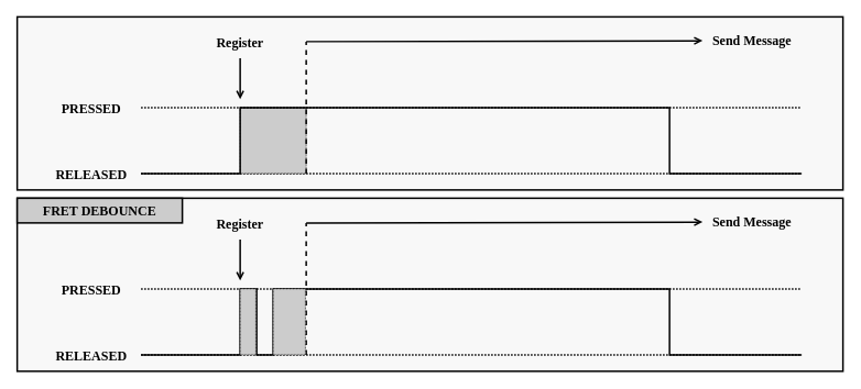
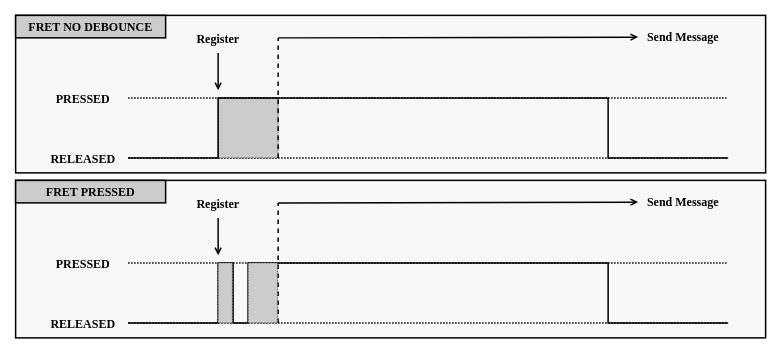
  <mxCell id="0" />
  <mxCell id="1" parent="0" />
  <mxCell id="2" value="" style="rounded=0;whiteSpace=wrap;html=1;fillColor=#F8F8F8;strokeWidth=2;" vertex="1" parent="1"><mxGeometry x="20" y="240" width="1000" height="210" as="geometry" /></mxCell>
  <mxCell id="3" value="" style="endArrow=none;html=1;rounded=0;endFill=0;strokeWidth=2;dashed=1;dashPattern=1 1;" edge="1" parent="1"><mxGeometry width="50" height="50" relative="1" as="geometry"><mxPoint y="350" as="sourcePoint" x="170" /><mxPoint x="970" y="350" as="targetPoint" /></mxGeometry></mxCell>
  <mxCell id="4" value="" style="rounded=0;whiteSpace=wrap;html=1;fillColor=#F8F8F8;strokeWidth=2;" vertex="1" parent="1"><mxGeometry x="20" y="20" width="1000" height="210" as="geometry" /></mxCell>
  <mxCell id="5" value="" style="endArrow=none;html=1;rounded=0;endFill=0;strokeWidth=2;dashed=1;dashPattern=1 1;" edge="1" parent="1"><mxGeometry width="50" height="50" relative="1" as="geometry"><mxPoint y="210" as="sourcePoint" x="170" /><mxPoint x="970" y="210" as="targetPoint" /></mxGeometry></mxCell>
  <mxCell id="6" value="" style="rounded=0;whiteSpace=wrap;html=1;fillColor=#CCCCCC;dashed=1;dashPattern=1 1;" vertex="1" parent="1"><mxGeometry x="290" y="130" width="80" height="80" as="geometry" /></mxCell>
  <mxCell id="7" value="" style="endArrow=none;html=1;rounded=0;strokeWidth=2;" edge="1" parent="1"><mxGeometry width="50" height="50" relative="1" as="geometry"><mxPoint y="210" as="sourcePoint" x="170" /><mxPoint x="970" y="210" as="targetPoint" /><Array as="points"><mxPoint x="290" y="210" /><mxPoint x="290" y="130" /><mxPoint x="810" y="130" /><mxPoint x="810" y="210" /></Array></mxGeometry></mxCell>
  <mxCell id="8" value="" style="endArrow=open;html=1;rounded=0;endFill=0;strokeWidth=2;" edge="1" parent="1"><mxGeometry width="50" height="50" relative="1" as="geometry"><mxPoint x="290" y="70" as="sourcePoint" /><mxPoint x="290" y="120" as="targetPoint" /></mxGeometry></mxCell>
  <mxCell id="9" value="Register" style="rounded=0;whiteSpace=wrap;html=1;fillColor=none;fontSize=16;fontFamily=Fira Code;fontSource=https%3A%2F%2Ffonts.googleapis.com%2Fcss%3Ffamily%3DFira%2BCode;fontStyle=1;strokeWidth=2;strokeColor=none;" vertex="1" parent="1"><mxGeometry x="250" y="36" width="80" height="30" as="geometry" /></mxCell>
  <mxCell id="10" value="" style="endArrow=none;dashed=1;html=1;strokeWidth=2;rounded=0;" edge="1" parent="1"><mxGeometry width="50" height="50" relative="1" as="geometry"><mxPoint x="370" y="210" as="sourcePoint" /><mxPoint x="370" y="50" as="targetPoint" /></mxGeometry></mxCell>
  <mxCell id="11" value="" style="endArrow=open;html=1;rounded=0;endFill=0;strokeWidth=2;entryX=0;entryY=0.5;entryDx=0;entryDy=0;" edge="1" parent="1" target="12"><mxGeometry width="50" height="50" relative="1" as="geometry"><mxPoint x="370" y="50" as="sourcePoint" /><mxPoint x="730" y="50" as="targetPoint" /></mxGeometry></mxCell>
  <mxCell id="12" value="Send Message" style="rounded=0;whiteSpace=wrap;html=1;fillColor=none;fontSize=16;fontFamily=Fira Code;fontSource=https%3A%2F%2Ffonts.googleapis.com%2Fcss%3Ffamily%3DFira%2BCode;fontStyle=1;strokeWidth=2;strokeColor=none;" vertex="1" parent="1"><mxGeometry x="850" y="34" width="120" height="30" as="geometry" /></mxCell>
  <mxCell id="13" value="PRESSED" style="rounded=0;whiteSpace=wrap;html=1;fillColor=none;fontSize=16;fontFamily=Fira Code;fontSource=https%3A%2F%2Ffonts.googleapis.com%2Fcss%3Ffamily%3DFira%2BCode;fontStyle=1;strokeWidth=2;strokeColor=none;" vertex="1" parent="1"><mxGeometry x="70" y="116" width="80" height="30" as="geometry" /></mxCell>
  <mxCell id="14" value="" style="endArrow=none;html=1;rounded=0;endFill=0;strokeWidth=2;dashed=1;dashPattern=1 1;" edge="1" parent="1"><mxGeometry width="50" height="50" relative="1" as="geometry"><mxPoint y="130" as="sourcePoint" x="170" /><mxPoint x="970" y="130" as="targetPoint" /></mxGeometry></mxCell>
  <mxCell id="15" value="RELEASED" style="rounded=0;whiteSpace=wrap;html=1;fillColor=none;fontSize=16;fontFamily=Fira Code;fontSource=https%3A%2F%2Ffonts.googleapis.com%2Fcss%3Ffamily%3DFira%2BCode;fontStyle=1;strokeWidth=2;strokeColor=none;" vertex="1" parent="1"><mxGeometry x="70" y="196" width="80" height="30" as="geometry" /></mxCell>
+ <mxCell id="16" value="FRET NO DEBOUNCE" style="rounded=0;whiteSpace=wrap;html=1;fillColor=#CCCCCC;fontSize=16;fontFamily=Fira Code;fontSource=https%3A%2F%2Ffonts.googleapis.com%2Fcss%3Ffamily%3DFira%2BCode;fontStyle=1;strokeWidth=2;strokeColor=default;" vertex="1" parent="1"><mxGeometry x="20" y="20" width="200" height="30" as="geometry" /></mxCell>
  <mxCell id="17" value="" style="endArrow=none;html=1;rounded=0;endFill=0;strokeWidth=2;dashed=1;dashPattern=1 1;" edge="1" parent="1"><mxGeometry width="50" height="50" relative="1" as="geometry"><mxPoint y="430" as="sourcePoint" x="170" /><mxPoint x="970" y="430" as="targetPoint" /></mxGeometry></mxCell>
  <mxCell id="18" value="" style="endArrow=none;html=1;rounded=0;strokeWidth=2;" edge="1" parent="1"><mxGeometry width="50" height="50" relative="1" as="geometry"><mxPoint y="430" as="sourcePoint" x="170" /><mxPoint x="970" y="430" as="targetPoint" /><Array as="points"><mxPoint x="290" y="430" /><mxPoint x="290" y="350" /><mxPoint x="310" y="350" /><mxPoint x="310" y="430" /><mxPoint x="330" y="430" /><mxPoint x="330" y="350" /><mxPoint x="810" y="350" /><mxPoint x="810" y="430" /></Array></mxGeometry></mxCell>
  <mxCell id="19" value="" style="endArrow=open;html=1;rounded=0;endFill=0;strokeWidth=2;" edge="1" parent="1"><mxGeometry width="50" height="50" relative="1" as="geometry"><mxPoint x="290" y="290" as="sourcePoint" /><mxPoint x="290" y="340" as="targetPoint" /></mxGeometry></mxCell>
  <mxCell id="20" value="Register" style="rounded=0;whiteSpace=wrap;html=1;fillColor=none;fontSize=16;fontFamily=Fira Code;fontSource=https%3A%2F%2Ffonts.googleapis.com%2Fcss%3Ffamily%3DFira%2BCode;fontStyle=1;strokeWidth=2;strokeColor=none;" vertex="1" parent="1"><mxGeometry x="250" y="256" width="80" height="30" as="geometry" /></mxCell>
  <mxCell id="21" value="" style="endArrow=none;dashed=1;html=1;strokeWidth=2;rounded=0;" edge="1" parent="1"><mxGeometry width="50" height="50" relative="1" as="geometry"><mxPoint x="370" y="430" as="sourcePoint" /><mxPoint x="370" y="270" as="targetPoint" /></mxGeometry></mxCell>
  <mxCell id="22" value="" style="endArrow=open;html=1;rounded=0;endFill=0;strokeWidth=2;entryX=0;entryY=0.5;entryDx=0;entryDy=0;" edge="1" parent="1" target="23"><mxGeometry width="50" height="50" relative="1" as="geometry"><mxPoint x="370" y="270" as="sourcePoint" /><mxPoint x="730" y="270" as="targetPoint" /></mxGeometry></mxCell>
  <mxCell id="23" value="Send Message" style="rounded=0;whiteSpace=wrap;html=1;fillColor=none;fontSize=16;fontFamily=Fira Code;fontSource=https%3A%2F%2Ffonts.googleapis.com%2Fcss%3Ffamily%3DFira%2BCode;fontStyle=1;strokeWidth=2;strokeColor=none;" vertex="1" parent="1"><mxGeometry x="850" y="254" width="120" height="30" as="geometry" /></mxCell>
  <mxCell id="24" value="PRESSED" style="rounded=0;whiteSpace=wrap;html=1;fillColor=none;fontSize=16;fontFamily=Fira Code;fontSource=https%3A%2F%2Ffonts.googleapis.com%2Fcss%3Ffamily%3DFira%2BCode;fontStyle=1;strokeWidth=2;strokeColor=none;" vertex="1" parent="1"><mxGeometry x="70" y="336" width="80" height="30" as="geometry" /></mxCell>
  <mxCell id="25" value="RELEASED" style="rounded=0;whiteSpace=wrap;html=1;fillColor=none;fontSize=16;fontFamily=Fira Code;fontSource=https%3A%2F%2Ffonts.googleapis.com%2Fcss%3Ffamily%3DFira%2BCode;fontStyle=1;strokeWidth=2;strokeColor=none;" vertex="1" parent="1"><mxGeometry x="70" y="416" width="80" height="30" as="geometry" /></mxCell>
- <mxCell id="26" value="FRET DEBOUNCE" style="rounded=0;whiteSpace=wrap;html=1;fillColor=#CCCCCC;fontSize=16;fontFamily=Fira Code;fontSource=https%3A%2F%2Ffonts.googleapis.com%2Fcss%3Ffamily%3DFira%2BCode;fontStyle=1;strokeWidth=2;strokeColor=default;" vertex="1" parent="1"><mxGeometry x="20" y="240" width="200" height="30" as="geometry" /></mxCell>
+ <mxCell id="26" value="FRET PRESSED" style="rounded=0;whiteSpace=wrap;html=1;fillColor=#CCCCCC;fontSize=16;fontFamily=Fira Code;fontSource=https%3A%2F%2Ffonts.googleapis.com%2Fcss%3Ffamily%3DFira%2BCode;fontStyle=1;strokeWidth=2;strokeColor=default;" vertex="1" parent="1"><mxGeometry x="20" y="240" width="200" height="30" as="geometry" /></mxCell>
  <mxCell id="27" value="" style="rounded=0;whiteSpace=wrap;html=1;fillColor=#CCCCCC;dashed=1;dashPattern=1 1;" vertex="1" parent="1"><mxGeometry x="290" y="350" width="19" height="80" as="geometry" /></mxCell>
  <mxCell id="28" value="" style="rounded=0;whiteSpace=wrap;html=1;fillColor=#CCCCCC;dashed=1;dashPattern=1 1;" vertex="1" parent="1"><mxGeometry x="330" y="350" width="39" height="80" as="geometry" /></mxCell>
